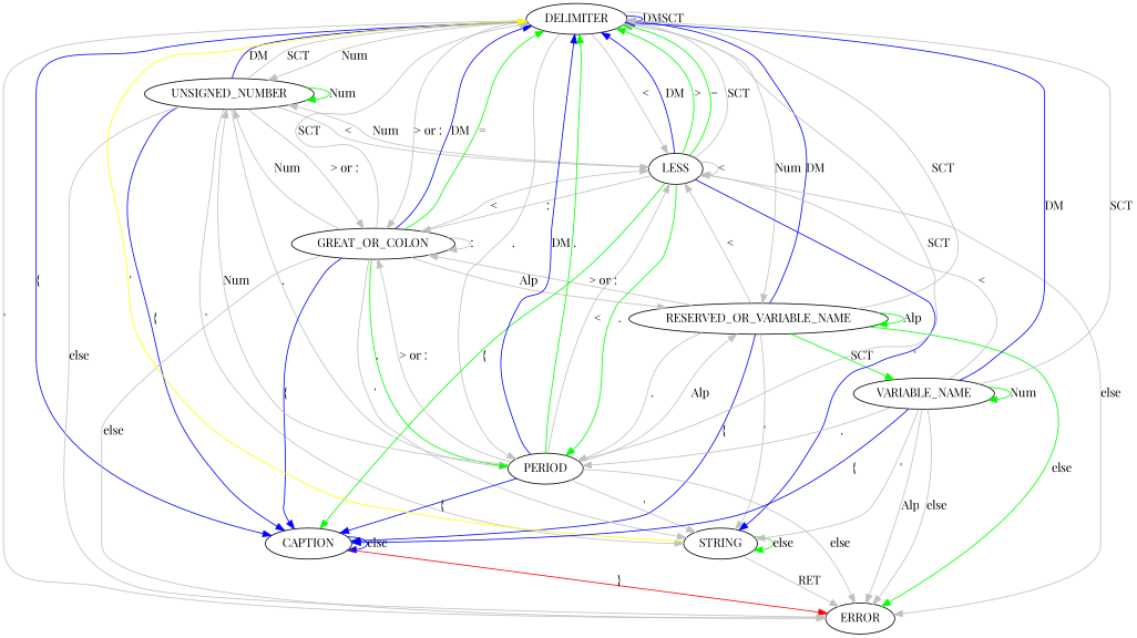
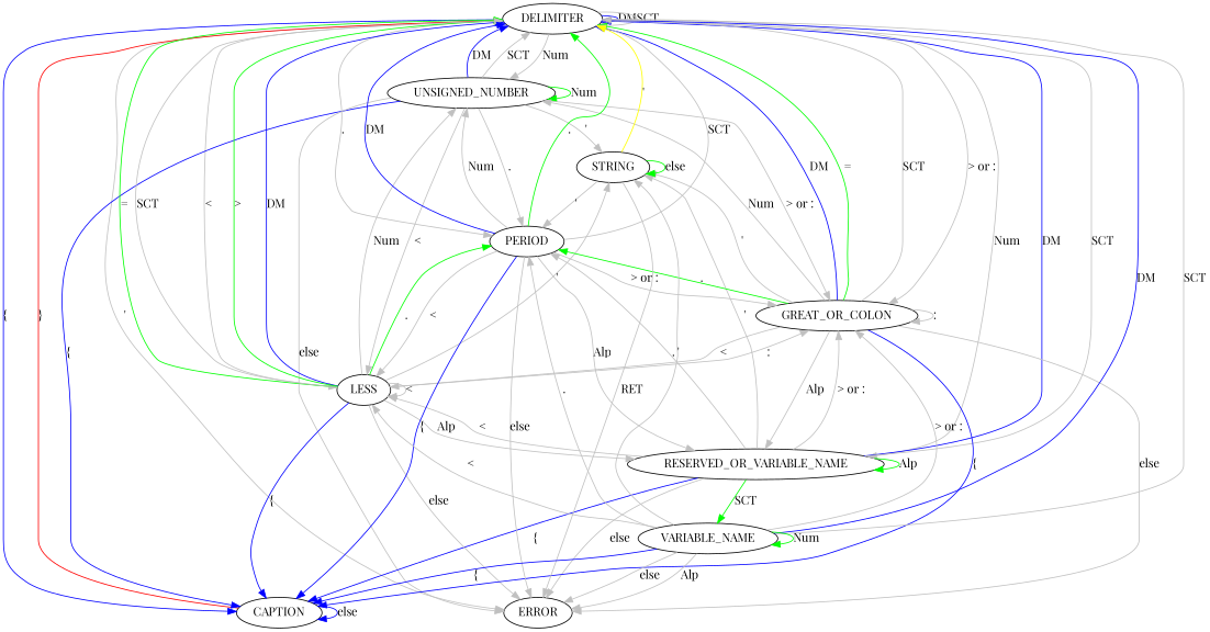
  digraph {
    fontname="Playfair Display"
    node [fontname="Playfair Display"]
    edge [color=gray fontname="Playfair Display"]
    n1 [label=DELIMITER]
    n2 [label=CAPTION]
    n3 [label=UNSIGNED_NUMBER]
    n4 [label=RESERVED_OR_VARIABLE_NAME]
    n5 [label=LESS]
    n6 [label=GREAT_OR_COLON]
    n7 [label=PERIOD]
    n8 [label=ERROR]
    n9 [label=STRING]
    n10 [label=VARIABLE_NAME]
    n1 -> n1 [color=blue label=DM]
    n1 -> n1 [label=SCT]
    n1 -> n2 [color=blue label="{"]
    n1 -> n3 [label=Num]
    n1 -> n4 [label=Num]
    n1 -> n5 [label="<"]
    n1 -> n6 [label="> or :"]
    n1 -> n7 [label="."]
    n1 -> n8 [label="'"]
-   n2 -> n8 [color=red label="}"]
+   n2 -> n1 [color=red label="}"]
    n2 -> n2 [color=blue label=else]
    n3 -> n1 [color=blue label=DM]
    n3 -> n1 [label=SCT]
    n3 -> n2 [color=blue label="{"]
    n3 -> n3 [color=green label=Num]
    n3 -> n5 [label="<"]
    n3 -> n6 [label="> or :"]
    n3 -> n7 [label="."]
    n3 -> n8 [label=else]
    n3 -> n9 [label="'"]
    n4 -> n1 [color=blue label=DM]
    n4 -> n1 [label=SCT]
    n4 -> n2 [color=blue label="{"]
    n4 -> n4 [color=green label=Alp]
    n4 -> n5 [label="<"]
    n4 -> n6 [label="> or :"]
    n4 -> n7 [label="."]
-   n4 -> n8 [color=green label=else]
+   n4 -> n8 [label=else]
    n4 -> n9 [label="'"]
    n4 -> n10 [color=green label=SCT]
    n5 -> n1 [color=blue label=DM]
    n5 -> n1 [color=green label=">"]
    n5 -> n1 [color=green label="="]
    n5 -> n1 [label=SCT]
-   n5 -> n2 [color=green label="{"]
+   n5 -> n2 [color=blue label="{"]
    n5 -> n3 [label=Num]
+   n5 -> n4 [label=Alp]
    n5 -> n5 [label="<"]
    n5 -> n6 [label=":"]
    n5 -> n7 [color=green label="."]
    n5 -> n8 [label=else]
-   n5 -> n9 [color=blue label="'"]
+   n5 -> n9 [label="'"]
    n6 -> n1 [color=blue label=DM]
    n6 -> n1 [color=green label="="]
    n6 -> n1 [label=SCT]
    n6 -> n2 [color=blue label="{"]
    n6 -> n3 [label=Num]
    n6 -> n4 [label=Alp]
    n6 -> n5 [label="<"]
    n6 -> n6 [label=":"]
    n6 -> n7 [color=green label="."]
    n6 -> n8 [label=else]
    n6 -> n9 [label="'"]
    n7 -> n1 [color=blue label=DM]
    n7 -> n1 [color=green label="."]
    n7 -> n1 [label=SCT]
    n7 -> n2 [color=blue label="{"]
    n7 -> n3 [label=Num]
    n7 -> n4 [label=Alp]
    n7 -> n5 [label="<"]
    n7 -> n6 [label="> or :"]
    n7 -> n8 [label=else]
-   n7 -> n9 [label="'"]
+   n9 -> n7 [label="'"]
    n9 -> n1 [color=yellow label="'"]
    n9 -> n8 [label=RET]
    n9 -> n9 [color=green label=else]
    n10 -> n1 [color=blue label=DM]
    n10 -> n1 [label=SCT]
    n10 -> n2 [color=blue label="{"]
    n10 -> n5 [label="<"]
+   n10 -> n6 [label="> or :"]
    n10 -> n7 [label="."]
    n10 -> n8 [label=Alp]
    n10 -> n8 [label=else]
    n10 -> n9 [label="'"]
    n10 -> n10 [color=green label=Num]
  }
